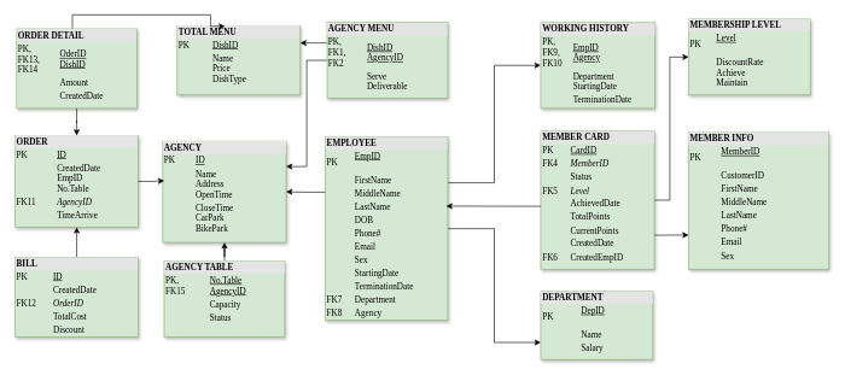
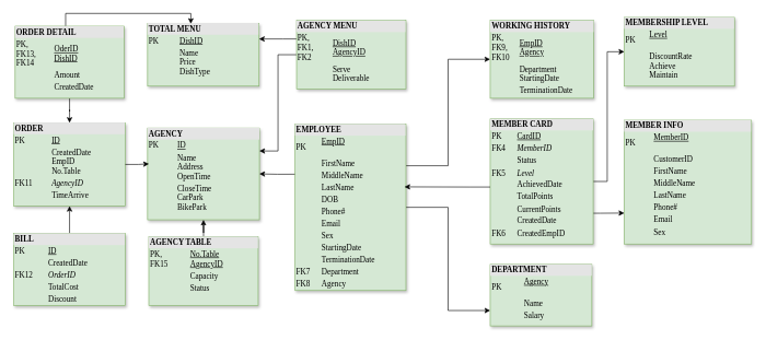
  <mxCell id="0" />
  <mxCell id="1" parent="0" />
  <mxCell id="2" value="&lt;div style=&quot;box-sizing:border-box;width:100%;background:#e4e4e4;padding:2px;&quot;&gt;&lt;b&gt;AGENCY&lt;/b&gt;&lt;/div&gt;&lt;table style=&quot;width:100%;font-size:1em;&quot; cellpadding=&quot;2&quot; cellspacing=&quot;0&quot;&gt;&lt;tbody&gt;&lt;tr&gt;&lt;td&gt;PK&lt;/td&gt;&lt;td&gt;&lt;u&gt;ID&lt;/u&gt;&lt;/td&gt;&lt;/tr&gt;&lt;tr&gt;&lt;td&gt;&lt;br&gt;&lt;/td&gt;&lt;td&gt;Name&lt;br&gt;Address&lt;br&gt;OpenTime&lt;/td&gt;&lt;/tr&gt;&lt;tr&gt;&lt;td&gt;&lt;/td&gt;&lt;td&gt;CloseTime&lt;br&gt;CarPark&lt;br&gt;BikePark&lt;/td&gt;&lt;/tr&gt;&lt;/tbody&gt;&lt;/table&gt;" style="verticalAlign=top;align=left;overflow=fill;html=1;rounded=0;shadow=1;comic=0;labelBackgroundColor=none;strokeWidth=1;fontFamily=Verdana;fontSize=12;glass=0;fillStyle=auto;fillColor=#d5e8d4;strokeColor=#82b366;" parent="1" vertex="1"><mxGeometry x="224" y="195" width="170.5" height="140" as="geometry" /></mxCell>
  <mxCell id="3" style="edgeStyle=orthogonalEdgeStyle;rounded=0;orthogonalLoop=1;jettySize=auto;html=1;entryX=0;entryY=0.5;entryDx=0;entryDy=0;" edge="1" parent="1" source="5" target="10"><mxGeometry relative="1" as="geometry"><Array as="points"><mxPoint x="925" y="276" /><mxPoint x="925" y="78" /></Array></mxGeometry></mxCell>
  <mxCell id="4" style="edgeStyle=orthogonalEdgeStyle;rounded=0;orthogonalLoop=1;jettySize=auto;html=1;entryX=0;entryY=0.75;entryDx=0;entryDy=0;" edge="1" parent="1" source="5" target="11"><mxGeometry relative="1" as="geometry"><Array as="points"><mxPoint x="914" y="325" /><mxPoint x="914" y="325" /></Array></mxGeometry></mxCell>
  <mxCell id="5" value="&lt;div style=&quot;box-sizing: border-box ; width: 100% ; background: #e4e4e4 ; padding: 2px&quot;&gt;&lt;b&gt;MEMBER CARD&lt;/b&gt;&lt;/div&gt;&lt;table style=&quot;width: 100% ; font-size: 1em&quot; cellpadding=&quot;2&quot; cellspacing=&quot;0&quot;&gt;&lt;tbody&gt;&lt;tr&gt;&lt;td&gt;PK&lt;/td&gt;&lt;td&gt;&lt;u&gt;CardID&lt;/u&gt;&lt;/td&gt;&lt;/tr&gt;&lt;tr&gt;&lt;td&gt;FK4&lt;/td&gt;&lt;td&gt;&lt;i&gt;MemberID&lt;/i&gt;&lt;/td&gt;&lt;/tr&gt;&lt;tr&gt;&lt;td&gt;&lt;/td&gt;&lt;td&gt;Status&lt;/td&gt;&lt;/tr&gt;&lt;tr&gt;&lt;td&gt;FK5&lt;/td&gt;&lt;td&gt;&lt;i&gt;Level&lt;/i&gt;&lt;/td&gt;&lt;/tr&gt;&lt;tr&gt;&lt;td&gt;&lt;/td&gt;&lt;td&gt;AchievedDate&lt;/td&gt;&lt;/tr&gt;&lt;tr&gt;&lt;td&gt;&lt;/td&gt;&lt;td&gt;TotalPoints&lt;/td&gt;&lt;/tr&gt;&lt;tr&gt;&lt;td&gt;&lt;/td&gt;&lt;td&gt;CurrentPoints&lt;/td&gt;&lt;/tr&gt;&lt;tr&gt;&lt;td&gt;&lt;/td&gt;&lt;td&gt;CreatedDate&lt;/td&gt;&lt;/tr&gt;&lt;tr&gt;&lt;td&gt;FK6&lt;/td&gt;&lt;td&gt;CreatedEmpID&lt;/td&gt;&lt;/tr&gt;&lt;/tbody&gt;&lt;/table&gt;" style="verticalAlign=top;align=left;overflow=fill;html=1;rounded=0;shadow=1;comic=0;labelBackgroundColor=none;strokeWidth=1;fontFamily=Verdana;fontSize=12;glass=0;fillStyle=auto;fillColor=#d5e8d4;strokeColor=#82b366;" parent="1" vertex="1"><mxGeometry x="746.5" y="181" width="157" height="191" as="geometry" /></mxCell>
- <mxCell id="6" value="&lt;div style=&quot;box-sizing:border-box;width:100%;background:#e4e4e4;padding:2px;&quot;&gt;&lt;b&gt;TOTAL MENU&lt;/b&gt;&lt;/div&gt;&lt;table style=&quot;width:100%;font-size:1em;&quot; cellpadding=&quot;2&quot; cellspacing=&quot;0&quot;&gt;&lt;tbody&gt;&lt;tr&gt;&lt;td&gt;PK&lt;/td&gt;&lt;td&gt;&lt;u&gt;DishID&lt;/u&gt;&lt;/td&gt;&lt;/tr&gt;&lt;tr&gt;&lt;td&gt;&lt;br&gt;&lt;/td&gt;&lt;td&gt;Name&lt;br&gt;Price&lt;br&gt;DishType&lt;/td&gt;&lt;/tr&gt;&lt;tr&gt;&lt;td&gt;&lt;/td&gt;&lt;td&gt;&lt;br&gt;&lt;br&gt;&lt;br&gt;&lt;/td&gt;&lt;/tr&gt;&lt;/tbody&gt;&lt;/table&gt;" style="verticalAlign=top;align=left;overflow=fill;html=1;rounded=0;shadow=1;comic=0;labelBackgroundColor=none;strokeWidth=1;fontFamily=Verdana;fontSize=12;glass=0;fillStyle=auto;fillColor=#d5e8d4;strokeColor=#82b366;" vertex="1" parent="1"><mxGeometry x="244" y="35" width="170" height="96" as="geometry" /></mxCell>
+ <mxCell id="6" value="&lt;div style=&quot;box-sizing:border-box;width:100%;background:#e4e4e4;padding:2px;&quot;&gt;&lt;b&gt;TOTAL MENU&lt;/b&gt;&lt;/div&gt;&lt;table style=&quot;width:100%;font-size:1em;&quot; cellpadding=&quot;2&quot; cellspacing=&quot;0&quot;&gt;&lt;tbody&gt;&lt;tr&gt;&lt;td&gt;PK&lt;/td&gt;&lt;td&gt;&lt;u&gt;DishID&lt;/u&gt;&lt;/td&gt;&lt;/tr&gt;&lt;tr&gt;&lt;td&gt;&lt;br&gt;&lt;/td&gt;&lt;td&gt;Name&lt;br&gt;Price&lt;br&gt;DishType&lt;/td&gt;&lt;/tr&gt;&lt;tr&gt;&lt;td&gt;&lt;/td&gt;&lt;td&gt;&lt;br&gt;&lt;br&gt;&lt;br&gt;&lt;/td&gt;&lt;/tr&gt;&lt;/tbody&gt;&lt;/table&gt;" style="verticalAlign=top;align=left;overflow=fill;html=1;rounded=0;shadow=1;comic=0;labelBackgroundColor=none;strokeWidth=1;fontFamily=Verdana;fontSize=12;glass=0;fillStyle=auto;fillColor=#d5e8d4;strokeColor=#82b366;" vertex="1" parent="1"><mxGeometry x="224" y="35" width="170" height="96" as="geometry" /></mxCell>
  <mxCell id="7" style="edgeStyle=orthogonalEdgeStyle;rounded=0;orthogonalLoop=1;jettySize=auto;html=1;entryX=1;entryY=0.25;entryDx=0;entryDy=0;" edge="1" parent="1" source="9" target="2"><mxGeometry relative="1" as="geometry" /></mxCell>
  <mxCell id="8" style="edgeStyle=orthogonalEdgeStyle;rounded=0;orthogonalLoop=1;jettySize=auto;html=1;entryX=1;entryY=0.25;entryDx=0;entryDy=0;" edge="1" parent="1" source="9" target="6"><mxGeometry relative="1" as="geometry"><Array as="points"><mxPoint x="430" y="59" /><mxPoint x="430" y="59" /></Array></mxGeometry></mxCell>
  <mxCell id="9" value="&lt;div style=&quot;box-sizing: border-box ; width: 100% ; background: #e4e4e4 ; padding: 2px&quot;&gt;&lt;b&gt;AGENCY MENU&lt;/b&gt;&lt;/div&gt;&lt;table style=&quot;width: 100% ; font-size: 1em&quot; cellpadding=&quot;2&quot; cellspacing=&quot;0&quot;&gt;&lt;tbody&gt;&lt;tr&gt;&lt;td&gt;PK, &lt;br&gt;FK1, &lt;br&gt;FK2&lt;/td&gt;&lt;td&gt;&lt;u&gt;DishID&lt;br&gt;&lt;/u&gt;&lt;u&gt;AgencyID&lt;/u&gt;&lt;u&gt;&lt;br&gt;&lt;/u&gt;&lt;/td&gt;&lt;/tr&gt;&lt;tr&gt;&lt;td&gt;&lt;u&gt;&lt;br&gt;&lt;/u&gt;&lt;/td&gt;&lt;td&gt;Serve&lt;br&gt;Deliverable&lt;/td&gt;&lt;/tr&gt;&lt;tr&gt;&lt;td&gt;&lt;/td&gt;&lt;td&gt;&lt;br&gt;&lt;/td&gt;&lt;/tr&gt;&lt;/tbody&gt;&lt;/table&gt;" style="verticalAlign=top;align=left;overflow=fill;html=1;rounded=0;shadow=1;comic=0;labelBackgroundColor=none;strokeWidth=1;fontFamily=Verdana;fontSize=12;glass=0;fillStyle=auto;fillColor=#d5e8d4;strokeColor=#82b366;" vertex="1" parent="1"><mxGeometry x="451.25" y="30.5" width="166.75" height="105" as="geometry" /></mxCell>
  <mxCell id="10" value="&lt;div style=&quot;box-sizing: border-box ; width: 100% ; background: #e4e4e4 ; padding: 2px&quot;&gt;&lt;b&gt;MEMBERSHIP LEVEL&lt;/b&gt;&lt;/div&gt;&lt;table style=&quot;width: 100% ; font-size: 1em&quot; cellpadding=&quot;2&quot; cellspacing=&quot;0&quot;&gt;&lt;tbody&gt;&lt;tr&gt;&lt;td&gt;PK&lt;/td&gt;&lt;td&gt;&lt;u&gt;Level&lt;br&gt;&lt;br&gt;&lt;/u&gt;&lt;/td&gt;&lt;/tr&gt;&lt;tr&gt;&lt;td&gt;&lt;u&gt;&lt;br&gt;&lt;/u&gt;&lt;/td&gt;&lt;td&gt;DiscountRate&lt;br&gt;Achieve&lt;br&gt;Maintain&lt;/td&gt;&lt;/tr&gt;&lt;tr&gt;&lt;td&gt;&lt;/td&gt;&lt;td&gt;&lt;br&gt;&lt;/td&gt;&lt;/tr&gt;&lt;/tbody&gt;&lt;/table&gt;" style="verticalAlign=top;align=left;overflow=fill;html=1;rounded=0;shadow=1;comic=0;labelBackgroundColor=none;strokeWidth=1;fontFamily=Verdana;fontSize=12;glass=0;fillStyle=auto;fillColor=#d5e8d4;strokeColor=#82b366;" vertex="1" parent="1"><mxGeometry x="951" y="26" width="168" height="105" as="geometry" /></mxCell>
  <mxCell id="11" value="&lt;div style=&quot;box-sizing: border-box ; width: 100% ; background: #e4e4e4 ; padding: 2px&quot;&gt;&lt;b&gt;MEMBER INFO&lt;/b&gt;&lt;/div&gt;&lt;table style=&quot;width: 100% ; font-size: 1em&quot; cellpadding=&quot;2&quot; cellspacing=&quot;0&quot;&gt;&lt;tbody&gt;&lt;tr&gt;&lt;td&gt;PK&lt;/td&gt;&lt;td&gt;&lt;u&gt;MemberID&lt;br&gt;&lt;br&gt;&lt;/u&gt;&lt;/td&gt;&lt;/tr&gt;&lt;tr&gt;&lt;td&gt;&lt;/td&gt;&lt;td&gt;CustomerID&lt;/td&gt;&lt;/tr&gt;&lt;tr&gt;&lt;td&gt;&lt;/td&gt;&lt;td&gt;FirstName&lt;/td&gt;&lt;/tr&gt;&lt;tr&gt;&lt;td&gt;&lt;/td&gt;&lt;td&gt;MiddleName&lt;/td&gt;&lt;/tr&gt;&lt;tr&gt;&lt;td&gt;&lt;/td&gt;&lt;td&gt;LastName&lt;/td&gt;&lt;/tr&gt;&lt;tr&gt;&lt;td&gt;&lt;/td&gt;&lt;td&gt;Phone#&lt;/td&gt;&lt;/tr&gt;&lt;tr&gt;&lt;td&gt;&lt;/td&gt;&lt;td&gt;Email&lt;/td&gt;&lt;/tr&gt;&lt;tr&gt;&lt;td&gt;&lt;/td&gt;&lt;td&gt;Sex&lt;/td&gt;&lt;/tr&gt;&lt;tr&gt;&lt;td&gt;&lt;br&gt;&lt;/td&gt;&lt;td&gt;&lt;br&gt;&lt;/td&gt;&lt;/tr&gt;&lt;/tbody&gt;&lt;/table&gt;" style="verticalAlign=top;align=left;overflow=fill;html=1;rounded=0;shadow=1;comic=0;labelBackgroundColor=none;strokeWidth=1;fontFamily=Verdana;fontSize=12;glass=0;fillStyle=auto;fillColor=#d5e8d4;strokeColor=#82b366;" vertex="1" parent="1"><mxGeometry x="951" y="183" width="194" height="189" as="geometry" /></mxCell>
  <mxCell id="12" style="edgeStyle=orthogonalEdgeStyle;rounded=0;orthogonalLoop=1;jettySize=auto;html=1;entryX=0;entryY=0.75;entryDx=0;entryDy=0;" edge="1" parent="1" source="15" target="16"><mxGeometry relative="1" as="geometry" /></mxCell>
  <mxCell id="13" style="edgeStyle=orthogonalEdgeStyle;rounded=0;orthogonalLoop=1;jettySize=auto;html=1;exitX=1;exitY=0.25;exitDx=0;exitDy=0;entryX=0;entryY=0.5;entryDx=0;entryDy=0;" edge="1" parent="1" source="15" target="17"><mxGeometry relative="1" as="geometry" /></mxCell>
  <mxCell id="14" style="edgeStyle=orthogonalEdgeStyle;rounded=0;orthogonalLoop=1;jettySize=auto;html=1;entryX=1;entryY=0.5;entryDx=0;entryDy=0;exitX=0.012;exitY=0.301;exitDx=0;exitDy=0;exitPerimeter=0;" edge="1" parent="1" source="15" target="2"><mxGeometry relative="1" as="geometry" /></mxCell>
  <mxCell id="15" value="&lt;div style=&quot;box-sizing: border-box ; width: 100% ; background: #e4e4e4 ; padding: 2px&quot;&gt;&lt;b&gt;EMPLOYEE&lt;/b&gt;&lt;/div&gt;&lt;table cellspacing=&quot;0&quot; cellpadding=&quot;2&quot; style=&quot;width: 100% ; font-size: 1em&quot;&gt;&lt;tbody&gt;&lt;tr&gt;&lt;td&gt;PK&lt;/td&gt;&lt;td&gt;&lt;u&gt;EmpID&lt;br&gt;&lt;br&gt;&lt;/u&gt;&lt;/td&gt;&lt;/tr&gt;&lt;tr&gt;&lt;td&gt;&lt;/td&gt;&lt;td&gt;FirstName&lt;/td&gt;&lt;/tr&gt;&lt;tr&gt;&lt;td&gt;&lt;/td&gt;&lt;td&gt;MiddleName&lt;/td&gt;&lt;/tr&gt;&lt;tr&gt;&lt;td&gt;&lt;/td&gt;&lt;td&gt;LastName&lt;/td&gt;&lt;/tr&gt;&lt;tr&gt;&lt;td&gt;&lt;/td&gt;&lt;td&gt;DOB&lt;/td&gt;&lt;/tr&gt;&lt;tr&gt;&lt;td&gt;&lt;/td&gt;&lt;td&gt;Phone#&lt;/td&gt;&lt;/tr&gt;&lt;tr&gt;&lt;td&gt;&lt;/td&gt;&lt;td&gt;Email&lt;/td&gt;&lt;/tr&gt;&lt;tr&gt;&lt;td&gt;&lt;/td&gt;&lt;td&gt;Sex&lt;/td&gt;&lt;/tr&gt;&lt;tr&gt;&lt;td&gt;&lt;/td&gt;&lt;td&gt;StartingDate&lt;/td&gt;&lt;/tr&gt;&lt;tr&gt;&lt;td&gt;&lt;/td&gt;&lt;td&gt;TerminationDate&lt;/td&gt;&lt;/tr&gt;&lt;tr&gt;&lt;td&gt;FK7&lt;/td&gt;&lt;td&gt;Department&lt;/td&gt;&lt;/tr&gt;&lt;tr&gt;&lt;td&gt;FK8&lt;/td&gt;&lt;td&gt;Agency&lt;/td&gt;&lt;/tr&gt;&lt;/tbody&gt;&lt;/table&gt;" style="verticalAlign=top;align=left;overflow=fill;html=1;rounded=0;shadow=1;comic=0;labelBackgroundColor=none;strokeWidth=1;fontFamily=Verdana;fontSize=12;glass=0;fillStyle=auto;fillColor=#d5e8d4;strokeColor=#82b366;" vertex="1" parent="1"><mxGeometry x="449" y="189" width="169" height="254" as="geometry" /></mxCell>
- <mxCell id="16" value="&lt;div style=&quot;box-sizing: border-box ; width: 100% ; background: #e4e4e4 ; padding: 2px&quot;&gt;&lt;b&gt;DEPARTMENT&lt;/b&gt;&lt;/div&gt;&lt;table style=&quot;width: 100% ; font-size: 1em&quot; cellpadding=&quot;2&quot; cellspacing=&quot;0&quot;&gt;&lt;tbody&gt;&lt;tr&gt;&lt;td&gt;PK&lt;/td&gt;&lt;td&gt;&lt;u&gt;DepID&lt;br&gt;&lt;br&gt;&lt;/u&gt;&lt;/td&gt;&lt;/tr&gt;&lt;tr&gt;&lt;td&gt;&lt;/td&gt;&lt;td&gt;Name&lt;/td&gt;&lt;/tr&gt;&lt;tr&gt;&lt;td&gt;&lt;/td&gt;&lt;td&gt;Salary&lt;/td&gt;&lt;/tr&gt;&lt;/tbody&gt;&lt;/table&gt;" style="verticalAlign=top;align=left;overflow=fill;html=1;rounded=0;shadow=1;comic=0;labelBackgroundColor=none;strokeWidth=1;fontFamily=Verdana;fontSize=12;glass=0;fillStyle=auto;fillColor=#d5e8d4;strokeColor=#82b366;" vertex="1" parent="1"><mxGeometry x="746.5" y="403" width="155" height="94" as="geometry" /></mxCell>
+ <mxCell id="16" value="&lt;div style=&quot;box-sizing: border-box ; width: 100% ; background: #e4e4e4 ; padding: 2px&quot;&gt;&lt;b&gt;DEPARTMENT&lt;/b&gt;&lt;/div&gt;&lt;table style=&quot;width: 100% ; font-size: 1em&quot; cellpadding=&quot;2&quot; cellspacing=&quot;0&quot;&gt;&lt;tbody&gt;&lt;tr&gt;&lt;td&gt;PK&lt;/td&gt;&lt;td&gt;&lt;u&gt;Agency&lt;br&gt;&lt;br&gt;&lt;/u&gt;&lt;/td&gt;&lt;/tr&gt;&lt;tr&gt;&lt;td&gt;&lt;/td&gt;&lt;td&gt;Name&lt;/td&gt;&lt;/tr&gt;&lt;tr&gt;&lt;td&gt;&lt;/td&gt;&lt;td&gt;Salary&lt;/td&gt;&lt;/tr&gt;&lt;/tbody&gt;&lt;/table&gt;" style="verticalAlign=top;align=left;overflow=fill;html=1;rounded=0;shadow=1;comic=0;labelBackgroundColor=none;strokeWidth=1;fontFamily=Verdana;fontSize=12;glass=0;fillStyle=auto;fillColor=#d5e8d4;strokeColor=#82b366;" vertex="1" parent="1"><mxGeometry x="746.5" y="403" width="155" height="94" as="geometry" /></mxCell>
  <mxCell id="17" value="&lt;div style=&quot;box-sizing: border-box ; width: 100% ; background: #e4e4e4 ; padding: 2px&quot;&gt;&lt;b&gt;WORKING HISTORY&lt;/b&gt;&lt;/div&gt;&lt;table cellspacing=&quot;0&quot; cellpadding=&quot;2&quot; style=&quot;width: 100% ; font-size: 1em&quot;&gt;&lt;tbody&gt;&lt;tr&gt;&lt;td&gt;PK,&lt;br&gt;FK9,&lt;br&gt;FK10&lt;/td&gt;&lt;td&gt;&lt;u&gt;EmpID&lt;/u&gt;&lt;br&gt;&lt;u&gt;Agency&lt;/u&gt;&lt;/td&gt;&lt;/tr&gt;&lt;tr&gt;&lt;td&gt;&lt;/td&gt;&lt;td&gt;Department&lt;br&gt;StartingDate&lt;/td&gt;&lt;/tr&gt;&lt;tr&gt;&lt;td&gt;&lt;/td&gt;&lt;td&gt;TerminationDate&lt;/td&gt;&lt;/tr&gt;&lt;/tbody&gt;&lt;/table&gt;" style="verticalAlign=top;align=left;overflow=fill;html=1;rounded=0;shadow=1;comic=0;labelBackgroundColor=none;strokeWidth=1;fontFamily=Verdana;fontSize=12;glass=0;fillStyle=auto;fillColor=#d5e8d4;strokeColor=#82b366;" vertex="1" parent="1"><mxGeometry x="746.5" y="30.5" width="157.5" height="119" as="geometry" /></mxCell>
  <mxCell id="18" style="edgeStyle=orthogonalEdgeStyle;rounded=0;orthogonalLoop=1;jettySize=auto;html=1;entryX=0.987;entryY=0.377;entryDx=0;entryDy=0;entryPerimeter=0;" edge="1" parent="1" source="5" target="15"><mxGeometry relative="1" as="geometry"><Array as="points"><mxPoint x="715" y="285" /><mxPoint x="715" y="285" /></Array></mxGeometry></mxCell>
  <mxCell id="19" style="edgeStyle=orthogonalEdgeStyle;rounded=0;orthogonalLoop=1;jettySize=auto;html=1;" edge="1" parent="1" source="20" target="21"><mxGeometry relative="1" as="geometry" /></mxCell>
  <mxCell id="20" value="&lt;div style=&quot;box-sizing: border-box ; width: 100% ; background: #e4e4e4 ; padding: 2px&quot;&gt;&lt;b&gt;ORDER DETAIL&lt;/b&gt;&lt;/div&gt;&lt;table cellspacing=&quot;0&quot; cellpadding=&quot;2&quot; style=&quot;width: 100% ; font-size: 1em&quot;&gt;&lt;tbody&gt;&lt;tr&gt;&lt;td&gt;PK,&lt;br&gt;FK13,&lt;br&gt;FK14&lt;/td&gt;&lt;td&gt;&lt;u&gt;OderID&lt;/u&gt;&lt;br&gt;&lt;u&gt;DishID&lt;/u&gt;&lt;/td&gt;&lt;/tr&gt;&lt;tr&gt;&lt;td&gt;&lt;/td&gt;&lt;td&gt;Amount&lt;br&gt;&lt;/td&gt;&lt;/tr&gt;&lt;tr&gt;&lt;td&gt;&lt;/td&gt;&lt;td&gt;CreatedDate&lt;/td&gt;&lt;/tr&gt;&lt;/tbody&gt;&lt;/table&gt;" style="verticalAlign=top;align=left;overflow=fill;html=1;rounded=0;shadow=1;comic=0;labelBackgroundColor=none;strokeWidth=1;fontFamily=Verdana;fontSize=12;glass=0;fillStyle=auto;fillColor=#d5e8d4;strokeColor=#82b366;" vertex="1" parent="1"><mxGeometry x="22" y="39.5" width="166" height="110" as="geometry" /></mxCell>
  <mxCell id="21" value="&lt;div style=&quot;box-sizing:border-box;width:100%;background:#e4e4e4;padding:2px;&quot;&gt;&lt;b&gt;ORDER&lt;/b&gt;&lt;/div&gt;&lt;table style=&quot;width:100%;font-size:1em;&quot; cellpadding=&quot;2&quot; cellspacing=&quot;0&quot;&gt;&lt;tbody&gt;&lt;tr&gt;&lt;td&gt;PK&lt;/td&gt;&lt;td&gt;&lt;u&gt;ID&lt;/u&gt;&lt;/td&gt;&lt;/tr&gt;&lt;tr&gt;&lt;td&gt;&lt;br&gt;&amp;nbsp; &amp;nbsp; &amp;nbsp; &amp;nbsp; &amp;nbsp; &amp;nbsp; &lt;/td&gt;&lt;td&gt;CreatedDate&lt;br&gt;EmpID&lt;br&gt;No.Table&amp;nbsp; &amp;nbsp; &amp;nbsp; &amp;nbsp; &amp;nbsp;&lt;/td&gt;&lt;/tr&gt;&lt;tr&gt;&lt;td&gt;FK11&lt;/td&gt;&lt;td&gt;&lt;i&gt;AgencyID&lt;/i&gt;&lt;/td&gt;&lt;/tr&gt;&lt;tr&gt;&lt;td&gt;&lt;/td&gt;&lt;td&gt;TimeArrive&lt;/td&gt;&lt;/tr&gt;&lt;/tbody&gt;&lt;/table&gt;" style="verticalAlign=top;align=left;overflow=fill;html=1;rounded=0;shadow=1;comic=0;labelBackgroundColor=none;strokeWidth=1;fontFamily=Verdana;fontSize=12;glass=0;fillStyle=auto;fillColor=#d5e8d4;strokeColor=#82b366;" vertex="1" parent="1"><mxGeometry x="20" y="187" width="170" height="127" as="geometry" /></mxCell>
  <mxCell id="22" style="edgeStyle=orthogonalEdgeStyle;rounded=0;orthogonalLoop=1;jettySize=auto;html=1;entryX=0.388;entryY=0.009;entryDx=0;entryDy=0;entryPerimeter=0;" edge="1" parent="1" target="6"><mxGeometry relative="1" as="geometry"><mxPoint x="99" y="39" as="sourcePoint" /><Array as="points"><mxPoint x="99" y="20" /><mxPoint x="290" y="20" /></Array></mxGeometry></mxCell>
  <mxCell id="23" style="edgeStyle=orthogonalEdgeStyle;rounded=0;orthogonalLoop=1;jettySize=auto;html=1;entryX=0.012;entryY=0.39;entryDx=0;entryDy=0;entryPerimeter=0;" edge="1" parent="1" source="21" target="2"><mxGeometry relative="1" as="geometry" /></mxCell>
  <mxCell id="24" style="edgeStyle=orthogonalEdgeStyle;rounded=0;orthogonalLoop=1;jettySize=auto;html=1;entryX=0.5;entryY=1;entryDx=0;entryDy=0;" edge="1" parent="1" source="25" target="21"><mxGeometry relative="1" as="geometry" /></mxCell>
  <mxCell id="25" value="&lt;div style=&quot;box-sizing:border-box;width:100%;background:#e4e4e4;padding:2px;&quot;&gt;&lt;b&gt;BILL&lt;/b&gt;&lt;/div&gt;&lt;table style=&quot;width:100%;font-size:1em;&quot; cellpadding=&quot;2&quot; cellspacing=&quot;0&quot;&gt;&lt;tbody&gt;&lt;tr&gt;&lt;td&gt;PK&lt;/td&gt;&lt;td&gt;&lt;u&gt;ID&lt;/u&gt;&lt;/td&gt;&lt;/tr&gt;&lt;tr&gt;&lt;td&gt;&amp;nbsp; &amp;nbsp; &amp;nbsp; &amp;nbsp; &amp;nbsp; &amp;nbsp;&amp;nbsp;&lt;/td&gt;&lt;td&gt;CreatedDate&amp;nbsp; &amp;nbsp; &amp;nbsp; &amp;nbsp; &amp;nbsp;&amp;nbsp;&lt;/td&gt;&lt;/tr&gt;&lt;tr&gt;&lt;td&gt;FK12&lt;/td&gt;&lt;td&gt;&lt;i&gt;OrderID&lt;/i&gt;&amp;nbsp; &amp;nbsp;&amp;nbsp;&lt;/td&gt;&lt;/tr&gt;&lt;tr&gt;&lt;td&gt;&lt;/td&gt;&lt;td&gt;TotalCost&lt;/td&gt;&lt;/tr&gt;&lt;tr&gt;&lt;td&gt;&lt;/td&gt;&lt;td&gt;Discount&lt;/td&gt;&lt;/tr&gt;&lt;/tbody&gt;&lt;/table&gt;" style="verticalAlign=top;align=left;overflow=fill;html=1;rounded=0;shadow=1;comic=0;labelBackgroundColor=none;strokeWidth=1;fontFamily=Verdana;fontSize=12;glass=0;fillStyle=auto;fillColor=#d5e8d4;strokeColor=#82b366;" vertex="1" parent="1"><mxGeometry x="20" y="356" width="170" height="110" as="geometry" /></mxCell>
  <mxCell id="26" style="edgeStyle=orthogonalEdgeStyle;rounded=0;orthogonalLoop=1;jettySize=auto;html=1;entryX=0.5;entryY=1;entryDx=0;entryDy=0;" edge="1" parent="1" source="27" target="2"><mxGeometry relative="1" as="geometry" /></mxCell>
  <mxCell id="27" value="&lt;div style=&quot;box-sizing: border-box ; width: 100% ; background: #e4e4e4 ; padding: 2px&quot;&gt;&lt;b&gt;AGENCY TABLE&lt;/b&gt;&lt;/div&gt;&lt;table style=&quot;width: 100% ; font-size: 1em&quot; cellpadding=&quot;2&quot; cellspacing=&quot;0&quot;&gt;&lt;tbody&gt;&lt;tr&gt;&lt;td&gt;PK, &lt;br&gt;FK15&lt;br&gt;&lt;/td&gt;&lt;td&gt;&lt;u&gt;No.Table&lt;br&gt;&lt;/u&gt;&lt;u&gt;AgencyID&lt;/u&gt;&lt;u&gt;&lt;br&gt;&lt;/u&gt;&lt;/td&gt;&lt;/tr&gt;&lt;tr&gt;&lt;td&gt;&lt;u&gt;&lt;br&gt;&lt;/u&gt;&lt;/td&gt;&lt;td&gt;Capacity&lt;/td&gt;&lt;/tr&gt;&lt;tr&gt;&lt;td&gt;&lt;/td&gt;&lt;td&gt;Status&lt;/td&gt;&lt;/tr&gt;&lt;/tbody&gt;&lt;/table&gt;" style="verticalAlign=top;align=left;overflow=fill;html=1;rounded=0;shadow=1;comic=0;labelBackgroundColor=none;strokeWidth=1;fontFamily=Verdana;fontSize=12;glass=0;fillStyle=auto;fillColor=#d5e8d4;strokeColor=#82b366;" vertex="1" parent="1"><mxGeometry x="225.88" y="361" width="166.75" height="105" as="geometry" /></mxCell>
